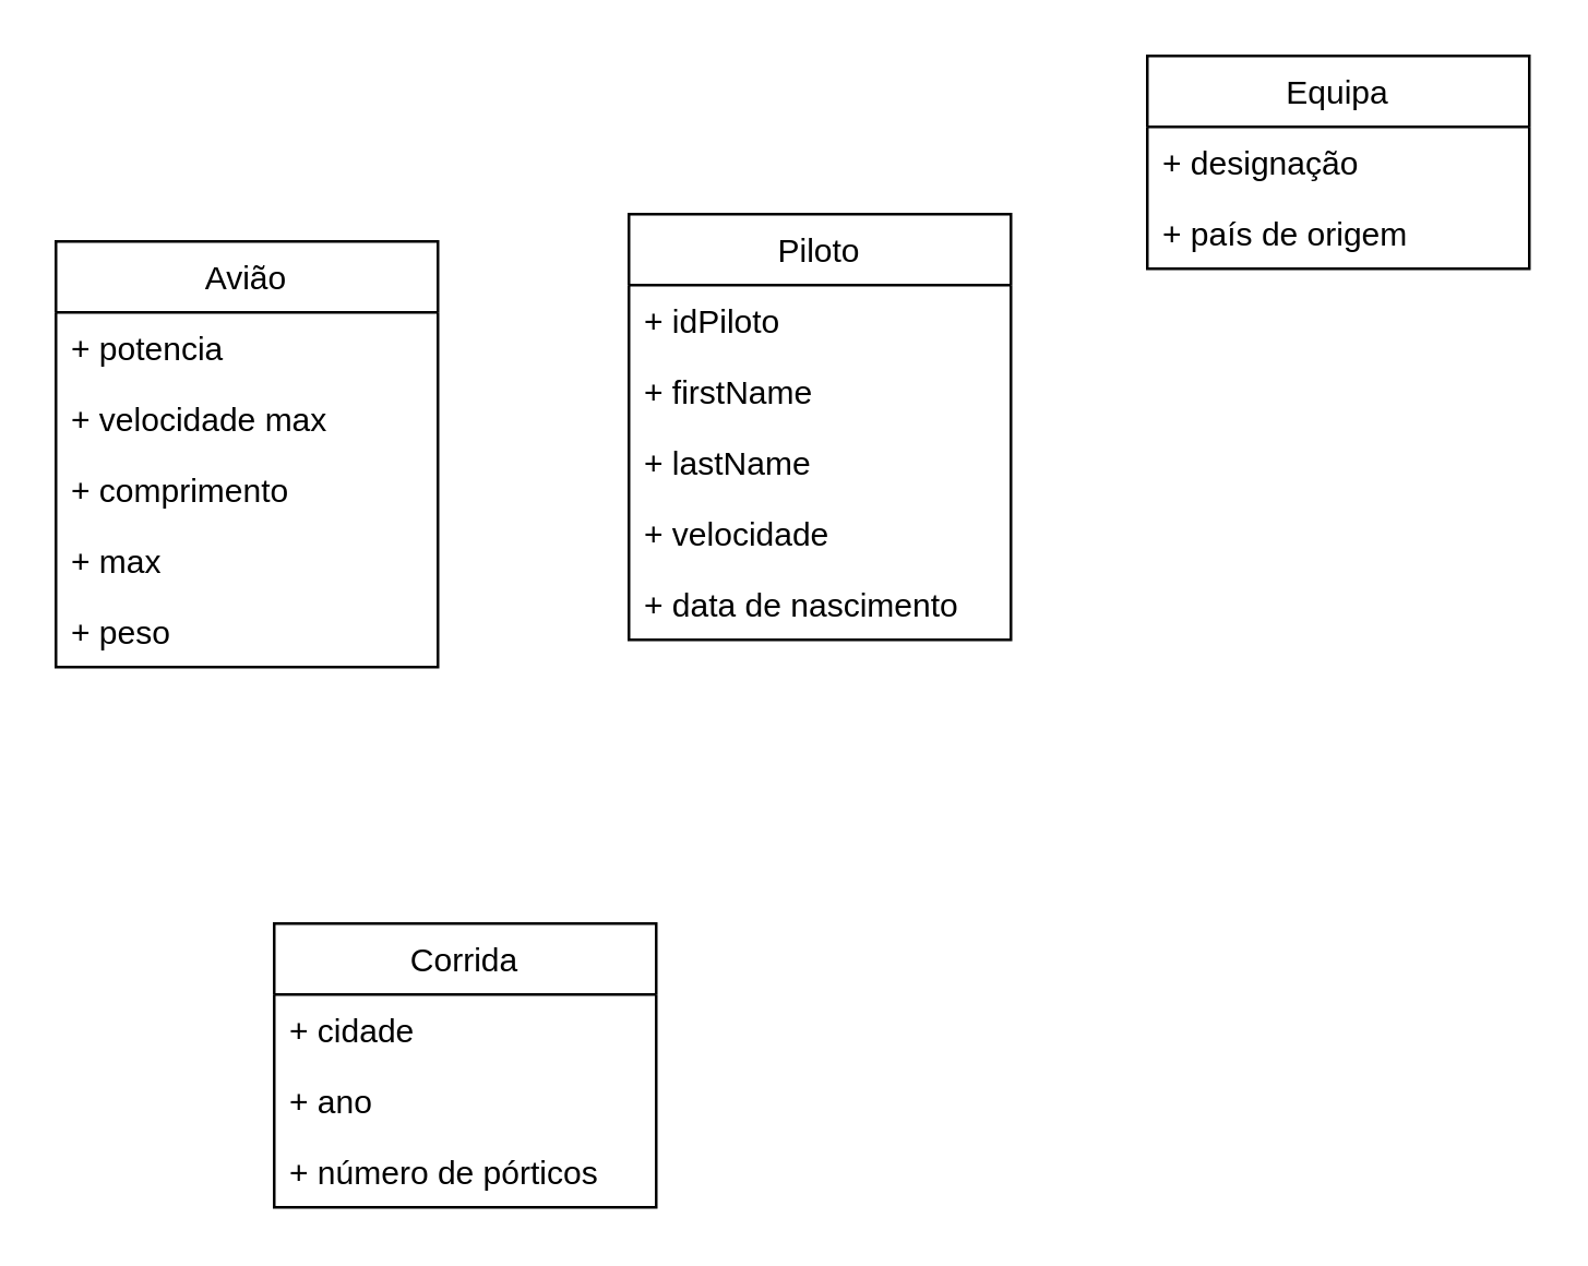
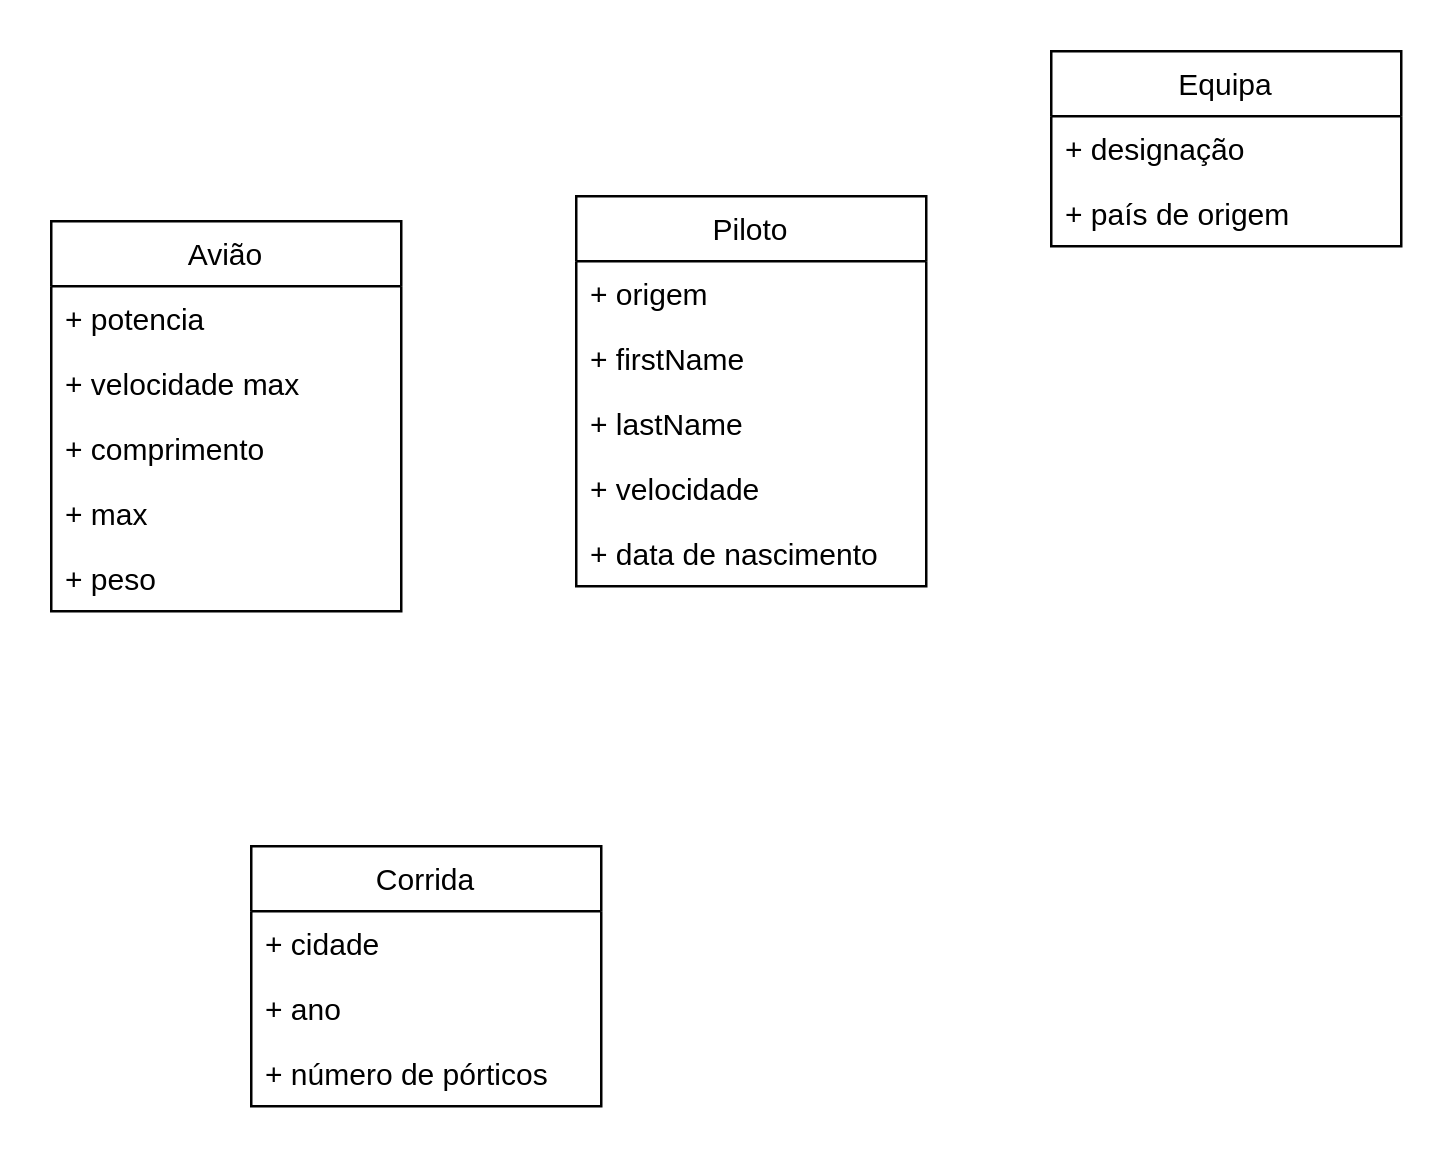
  <mxCell id="0" />
  <mxCell id="1" parent="0" />
  <mxCell id="2" value="Piloto" style="swimlane;fontStyle=0;childLayout=stackLayout;horizontal=1;startSize=26;fillColor=none;horizontalStack=0;resizeParent=1;resizeParentMax=0;resizeLast=0;collapsible=1;marginBottom=0;" vertex="1" parent="1"><mxGeometry x="230" y="78" width="140" height="156" as="geometry" /></mxCell>
- <mxCell id="3" value="+ idPiloto" style="text;strokeColor=none;fillColor=none;align=left;verticalAlign=top;spacingLeft=4;spacingRight=4;overflow=hidden;rotatable=0;points=[[0,0.5],[1,0.5]];portConstraint=eastwest;" vertex="1" parent="2"><mxGeometry y="26" width="140" height="26" as="geometry" /></mxCell>
+ <mxCell id="3" value="+ origem" style="text;strokeColor=none;fillColor=none;align=left;verticalAlign=top;spacingLeft=4;spacingRight=4;overflow=hidden;rotatable=0;points=[[0,0.5],[1,0.5]];portConstraint=eastwest;" vertex="1" parent="2"><mxGeometry y="26" width="140" height="26" as="geometry" /></mxCell>
  <mxCell id="4" value="+ firstName" style="text;strokeColor=none;fillColor=none;align=left;verticalAlign=top;spacingLeft=4;spacingRight=4;overflow=hidden;rotatable=0;points=[[0,0.5],[1,0.5]];portConstraint=eastwest;" vertex="1" parent="2"><mxGeometry y="52" width="140" height="26" as="geometry" /></mxCell>
  <mxCell id="5" value="+ lastName" style="text;strokeColor=none;fillColor=none;align=left;verticalAlign=top;spacingLeft=4;spacingRight=4;overflow=hidden;rotatable=0;points=[[0,0.5],[1,0.5]];portConstraint=eastwest;" vertex="1" parent="2"><mxGeometry y="78" width="140" height="26" as="geometry" /></mxCell>
  <mxCell id="6" value="+ velocidade" style="text;strokeColor=none;fillColor=none;align=left;verticalAlign=top;spacingLeft=4;spacingRight=4;overflow=hidden;rotatable=0;points=[[0,0.5],[1,0.5]];portConstraint=eastwest;" vertex="1" parent="2"><mxGeometry y="104" width="140" height="26" as="geometry" /></mxCell>
  <mxCell id="7" value="+ data de nascimento" style="text;strokeColor=none;fillColor=none;align=left;verticalAlign=top;spacingLeft=4;spacingRight=4;overflow=hidden;rotatable=0;points=[[0,0.5],[1,0.5]];portConstraint=eastwest;" vertex="1" parent="2"><mxGeometry y="130" width="140" height="26" as="geometry" /></mxCell>
  <mxCell id="8" value="Equipa" style="swimlane;fontStyle=0;childLayout=stackLayout;horizontal=1;startSize=26;fillColor=none;horizontalStack=0;resizeParent=1;resizeParentMax=0;resizeLast=0;collapsible=1;marginBottom=0;" vertex="1" parent="1"><mxGeometry x="420" y="20" width="140" height="78" as="geometry" /></mxCell>
  <mxCell id="9" value="+ designação" style="text;strokeColor=none;fillColor=none;align=left;verticalAlign=top;spacingLeft=4;spacingRight=4;overflow=hidden;rotatable=0;points=[[0,0.5],[1,0.5]];portConstraint=eastwest;" vertex="1" parent="8"><mxGeometry y="26" width="140" height="26" as="geometry" /></mxCell>
  <mxCell id="10" value="+ país de origem" style="text;strokeColor=none;fillColor=none;align=left;verticalAlign=top;spacingLeft=4;spacingRight=4;overflow=hidden;rotatable=0;points=[[0,0.5],[1,0.5]];portConstraint=eastwest;" vertex="1" parent="8"><mxGeometry y="52" width="140" height="26" as="geometry" /></mxCell>
  <mxCell id="11" value="Avião" style="swimlane;fontStyle=0;childLayout=stackLayout;horizontal=1;startSize=26;fillColor=none;horizontalStack=0;resizeParent=1;resizeParentMax=0;resizeLast=0;collapsible=1;marginBottom=0;" vertex="1" parent="1"><mxGeometry x="20" y="88" width="140" height="156" as="geometry" /></mxCell>
  <mxCell id="12" value="+ potencia" style="text;strokeColor=none;fillColor=none;align=left;verticalAlign=top;spacingLeft=4;spacingRight=4;overflow=hidden;rotatable=0;points=[[0,0.5],[1,0.5]];portConstraint=eastwest;" vertex="1" parent="11"><mxGeometry y="26" width="140" height="26" as="geometry" /></mxCell>
  <mxCell id="13" value="+ velocidade max" style="text;strokeColor=none;fillColor=none;align=left;verticalAlign=top;spacingLeft=4;spacingRight=4;overflow=hidden;rotatable=0;points=[[0,0.5],[1,0.5]];portConstraint=eastwest;" vertex="1" parent="11"><mxGeometry y="52" width="140" height="26" as="geometry" /></mxCell>
  <mxCell id="14" value="+ comprimento" style="text;strokeColor=none;fillColor=none;align=left;verticalAlign=top;spacingLeft=4;spacingRight=4;overflow=hidden;rotatable=0;points=[[0,0.5],[1,0.5]];portConstraint=eastwest;" vertex="1" parent="11"><mxGeometry y="78" width="140" height="26" as="geometry" /></mxCell>
  <mxCell id="15" value="+ max" style="text;strokeColor=none;fillColor=none;align=left;verticalAlign=top;spacingLeft=4;spacingRight=4;overflow=hidden;rotatable=0;points=[[0,0.5],[1,0.5]];portConstraint=eastwest;" vertex="1" parent="11"><mxGeometry y="104" width="140" height="26" as="geometry" /></mxCell>
  <mxCell id="16" value="+ peso" style="text;strokeColor=none;fillColor=none;align=left;verticalAlign=top;spacingLeft=4;spacingRight=4;overflow=hidden;rotatable=0;points=[[0,0.5],[1,0.5]];portConstraint=eastwest;" vertex="1" parent="11"><mxGeometry y="130" width="140" height="26" as="geometry" /></mxCell>
  <mxCell id="17" value="Corrida" style="swimlane;fontStyle=0;childLayout=stackLayout;horizontal=1;startSize=26;fillColor=none;horizontalStack=0;resizeParent=1;resizeParentMax=0;resizeLast=0;collapsible=1;marginBottom=0;" vertex="1" parent="1"><mxGeometry x="100" y="338" width="140" height="104" as="geometry" /></mxCell>
  <mxCell id="18" value="+ cidade" style="text;strokeColor=none;fillColor=none;align=left;verticalAlign=top;spacingLeft=4;spacingRight=4;overflow=hidden;rotatable=0;points=[[0,0.5],[1,0.5]];portConstraint=eastwest;" vertex="1" parent="17"><mxGeometry y="26" width="140" height="26" as="geometry" /></mxCell>
  <mxCell id="19" value="+ ano" style="text;strokeColor=none;fillColor=none;align=left;verticalAlign=top;spacingLeft=4;spacingRight=4;overflow=hidden;rotatable=0;points=[[0,0.5],[1,0.5]];portConstraint=eastwest;" vertex="1" parent="17"><mxGeometry y="52" width="140" height="26" as="geometry" /></mxCell>
  <mxCell id="20" value="+ número de pórticos" style="text;strokeColor=none;fillColor=none;align=left;verticalAlign=top;spacingLeft=4;spacingRight=4;overflow=hidden;rotatable=0;points=[[0,0.5],[1,0.5]];portConstraint=eastwest;" vertex="1" parent="17"><mxGeometry y="78" width="140" height="26" as="geometry" /></mxCell>
